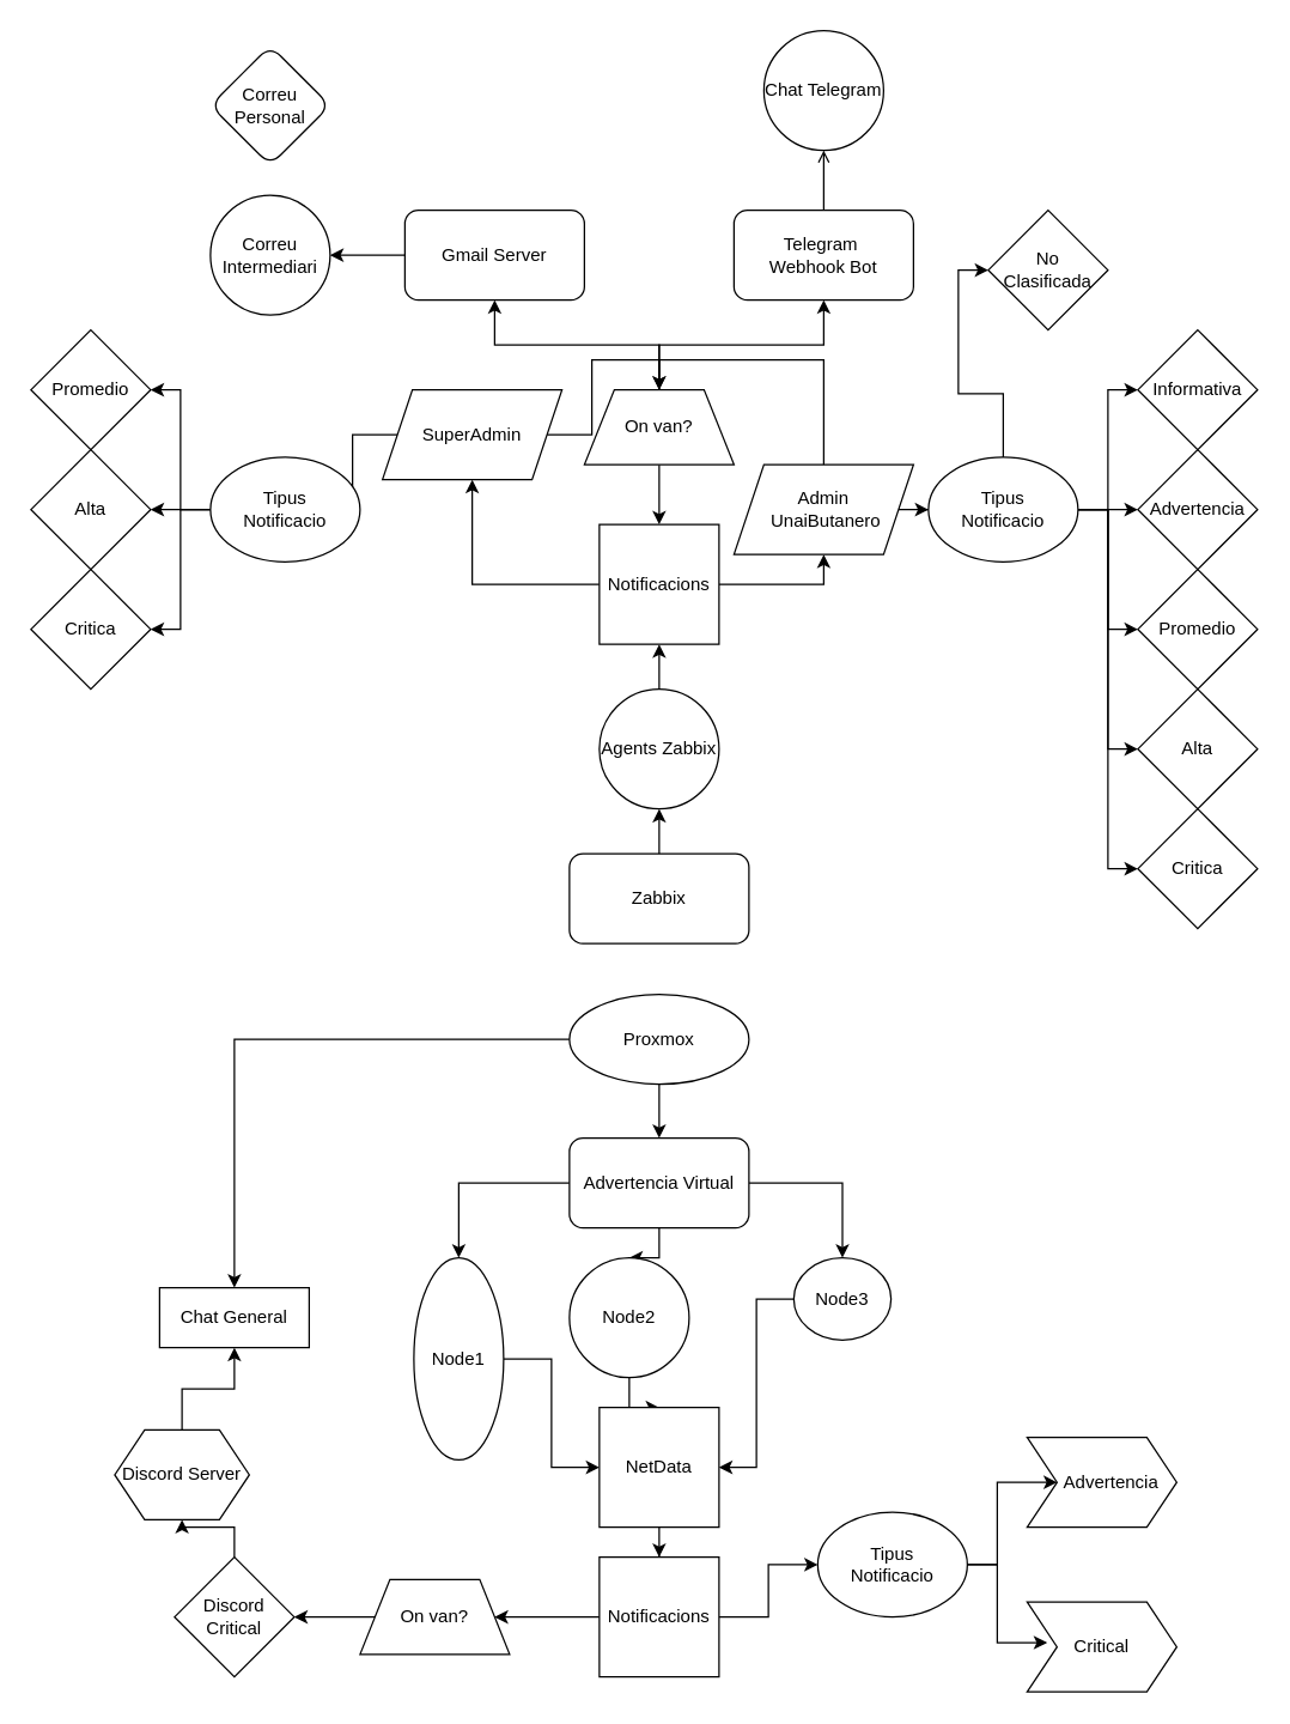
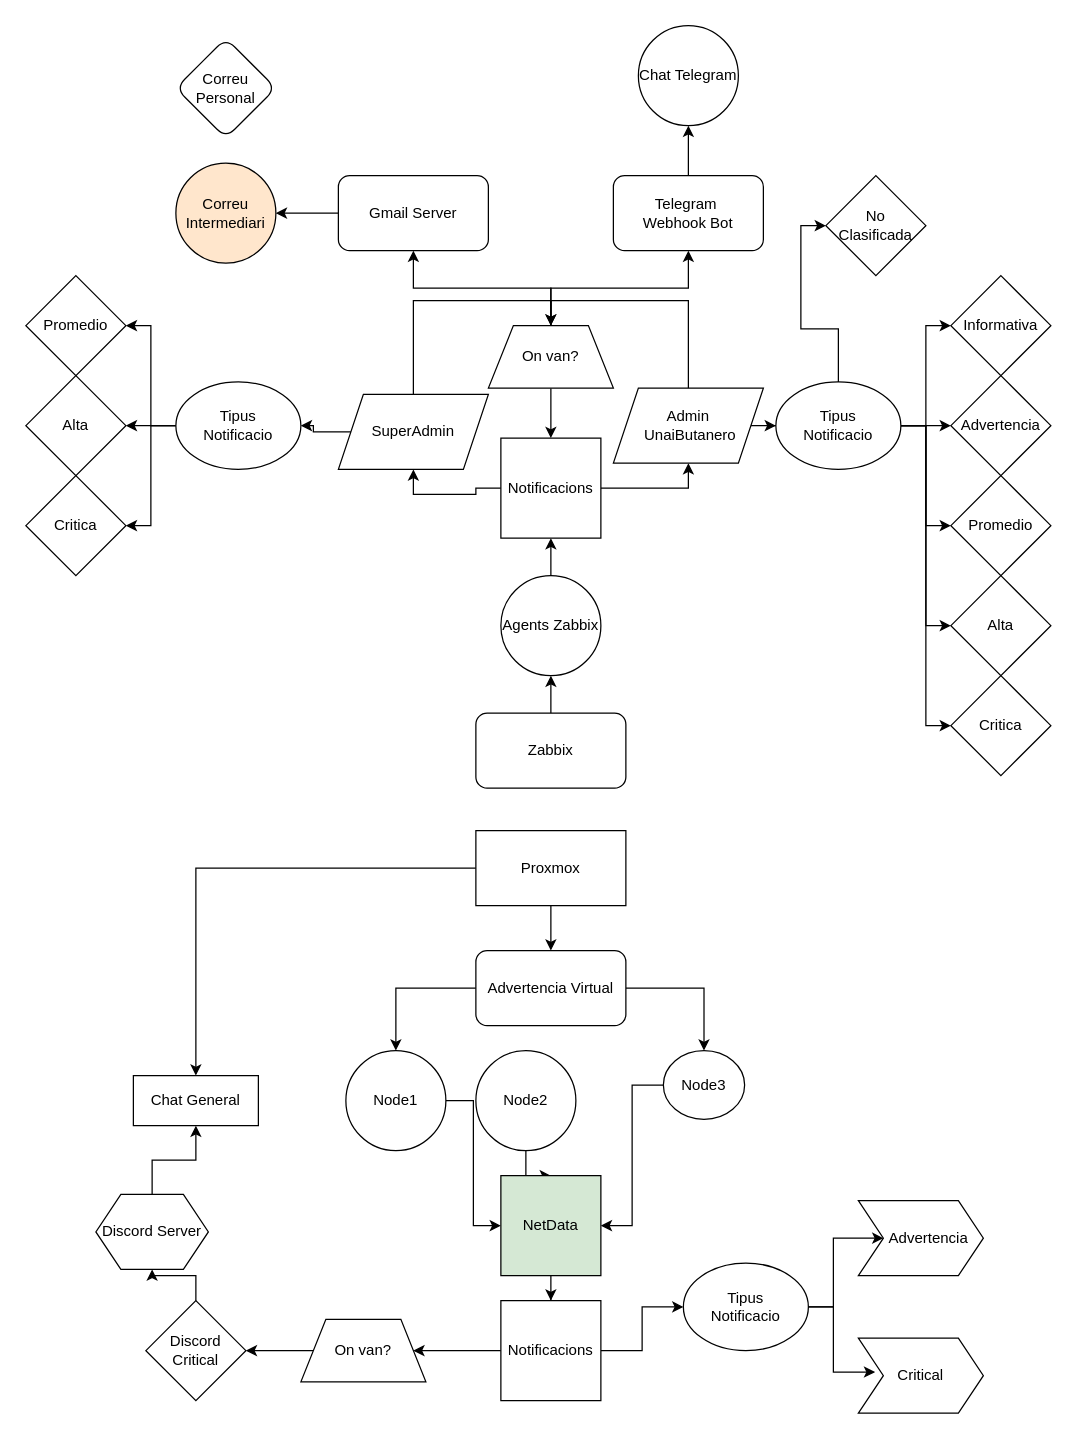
  <mxCell id="0" />
  <mxCell id="1" parent="0" />
  <mxCell id="2" style="edgeStyle=orthogonalEdgeStyle;rounded=0;orthogonalLoop=1;jettySize=auto;html=1;" edge="1" parent="1" source="4" target="72"><mxGeometry relative="1" as="geometry" /></mxCell>
  <mxCell id="3" style="edgeStyle=orthogonalEdgeStyle;rounded=0;orthogonalLoop=1;jettySize=auto;html=1;entryX=0.5;entryY=0;entryDx=0;entryDy=0;" edge="1" parent="1" source="4" target="52"><mxGeometry relative="1" as="geometry" /></mxCell>
- <mxCell id="4" value="Proxmox" style="ellipse;whiteSpace=wrap;html=1;" vertex="1" parent="1"><mxGeometry x="380" y="664" width="120" height="60" as="geometry" /></mxCell>
+ <mxCell id="4" value="Proxmox" style="rounded=0;whiteSpace=wrap;html=1;" vertex="1" parent="1"><mxGeometry x="380" y="664" width="120" height="60" as="geometry" /></mxCell>
  <mxCell id="5" style="edgeStyle=orthogonalEdgeStyle;rounded=0;orthogonalLoop=1;jettySize=auto;html=1;entryX=0.5;entryY=1;entryDx=0;entryDy=0;" edge="1" parent="1" source="6" target="8"><mxGeometry relative="1" as="geometry" /></mxCell>
  <mxCell id="6" value="Zabbix" style="rounded=1;whiteSpace=wrap;html=1;" vertex="1" parent="1"><mxGeometry x="380" y="570" width="120" height="60" as="geometry" /></mxCell>
  <mxCell id="7" style="edgeStyle=orthogonalEdgeStyle;rounded=0;orthogonalLoop=1;jettySize=auto;html=1;" edge="1" parent="1" source="8" target="11"><mxGeometry relative="1" as="geometry" /></mxCell>
  <mxCell id="8" value="Agents Zabbix" style="ellipse;whiteSpace=wrap;html=1;aspect=fixed;" vertex="1" parent="1"><mxGeometry x="400" y="460" width="80" height="80" as="geometry" /></mxCell>
  <mxCell id="9" style="edgeStyle=orthogonalEdgeStyle;rounded=0;orthogonalLoop=1;jettySize=auto;html=1;entryX=0.5;entryY=1;entryDx=0;entryDy=0;" edge="1" parent="1" source="11" target="17"><mxGeometry relative="1" as="geometry" /></mxCell>
  <mxCell id="10" style="edgeStyle=orthogonalEdgeStyle;rounded=0;orthogonalLoop=1;jettySize=auto;html=1;entryX=0.5;entryY=1;entryDx=0;entryDy=0;" edge="1" parent="1" source="11" target="14"><mxGeometry relative="1" as="geometry" /></mxCell>
  <mxCell id="11" value="Notificacions" style="whiteSpace=wrap;html=1;aspect=fixed;" vertex="1" parent="1"><mxGeometry x="400" y="350" width="80" height="80" as="geometry" /></mxCell>
  <mxCell id="12" style="edgeStyle=orthogonalEdgeStyle;rounded=0;orthogonalLoop=1;jettySize=auto;html=1;entryX=1;entryY=0.5;entryDx=0;entryDy=0;" edge="1" parent="1" source="14" target="21"><mxGeometry relative="1" as="geometry" /></mxCell>
  <mxCell id="13" style="edgeStyle=orthogonalEdgeStyle;rounded=0;orthogonalLoop=1;jettySize=auto;html=1;entryX=0.5;entryY=0;entryDx=0;entryDy=0;" edge="1" parent="1" source="14" target="41"><mxGeometry relative="1" as="geometry" /></mxCell>
- <mxCell id="14" value="SuperAdmin" style="shape=parallelogram;perimeter=parallelogramPerimeter;whiteSpace=wrap;html=1;fixedSize=1;" vertex="1" parent="1"><mxGeometry x="255" y="260" width="120" height="60" as="geometry" /></mxCell>
+ <mxCell id="14" value="SuperAdmin" style="shape=parallelogram;perimeter=parallelogramPerimeter;whiteSpace=wrap;html=1;fixedSize=1;" vertex="1" parent="1"><mxGeometry x="270" y="315" width="120" height="60" as="geometry" /></mxCell>
  <mxCell id="15" style="edgeStyle=orthogonalEdgeStyle;rounded=0;orthogonalLoop=1;jettySize=auto;html=1;entryX=0;entryY=0.5;entryDx=0;entryDy=0;" edge="1" parent="1" source="17" target="37"><mxGeometry relative="1" as="geometry" /></mxCell>
  <mxCell id="16" style="edgeStyle=orthogonalEdgeStyle;rounded=0;orthogonalLoop=1;jettySize=auto;html=1;entryX=0.5;entryY=0;entryDx=0;entryDy=0;" edge="1" parent="1" source="17" target="41"><mxGeometry relative="1" as="geometry" /></mxCell>
  <mxCell id="17" value="Admin&lt;div&gt;&amp;nbsp;UnaiButanero&lt;/div&gt;" style="shape=parallelogram;perimeter=parallelogramPerimeter;whiteSpace=wrap;html=1;fixedSize=1;" vertex="1" parent="1"><mxGeometry x="490" y="310" width="120" height="60" as="geometry" /></mxCell>
  <mxCell id="18" style="edgeStyle=orthogonalEdgeStyle;rounded=0;orthogonalLoop=1;jettySize=auto;html=1;entryX=1;entryY=0.5;entryDx=0;entryDy=0;" edge="1" parent="1" source="21" target="29"><mxGeometry relative="1" as="geometry" /></mxCell>
  <mxCell id="19" style="edgeStyle=orthogonalEdgeStyle;rounded=0;orthogonalLoop=1;jettySize=auto;html=1;entryX=1;entryY=0.5;entryDx=0;entryDy=0;" edge="1" parent="1" source="21" target="28"><mxGeometry relative="1" as="geometry" /></mxCell>
  <mxCell id="20" style="edgeStyle=orthogonalEdgeStyle;rounded=0;orthogonalLoop=1;jettySize=auto;html=1;entryX=1;entryY=0.5;entryDx=0;entryDy=0;" edge="1" parent="1" source="21" target="30"><mxGeometry relative="1" as="geometry" /></mxCell>
  <mxCell id="21" value="Tipus&lt;div&gt;Notificacio&lt;/div&gt;" style="ellipse;whiteSpace=wrap;html=1;" vertex="1" parent="1"><mxGeometry x="140" y="305" width="100" height="70" as="geometry" /></mxCell>
  <mxCell id="22" value="No&lt;br&gt;Clasificada" style="rhombus;whiteSpace=wrap;html=1;" vertex="1" parent="1"><mxGeometry x="660" y="140" width="80" height="80" as="geometry" /></mxCell>
  <mxCell id="23" value="Promedio" style="rhombus;whiteSpace=wrap;html=1;" vertex="1" parent="1"><mxGeometry x="760" y="380" width="80" height="80" as="geometry" /></mxCell>
  <mxCell id="24" value="Critica" style="rhombus;whiteSpace=wrap;html=1;" vertex="1" parent="1"><mxGeometry x="760" y="540" width="80" height="80" as="geometry" /></mxCell>
  <mxCell id="25" value="Advertencia" style="rhombus;whiteSpace=wrap;html=1;" vertex="1" parent="1"><mxGeometry x="760" y="300" width="80" height="80" as="geometry" /></mxCell>
  <mxCell id="26" value="Alta" style="rhombus;whiteSpace=wrap;html=1;" vertex="1" parent="1"><mxGeometry x="760" y="460" width="80" height="80" as="geometry" /></mxCell>
  <mxCell id="27" value="Informativa" style="rhombus;whiteSpace=wrap;html=1;" vertex="1" parent="1"><mxGeometry x="760" y="220" width="80" height="80" as="geometry" /></mxCell>
  <mxCell id="28" value="Promedio" style="rhombus;whiteSpace=wrap;html=1;" vertex="1" parent="1"><mxGeometry x="20" y="220" width="80" height="80" as="geometry" /></mxCell>
  <mxCell id="29" value="Alta" style="rhombus;whiteSpace=wrap;html=1;" vertex="1" parent="1"><mxGeometry x="20" y="300" width="80" height="80" as="geometry" /></mxCell>
  <mxCell id="30" value="Critica" style="rhombus;whiteSpace=wrap;html=1;" vertex="1" parent="1"><mxGeometry x="20" y="380" width="80" height="80" as="geometry" /></mxCell>
  <mxCell id="31" style="edgeStyle=orthogonalEdgeStyle;rounded=0;orthogonalLoop=1;jettySize=auto;html=1;entryX=0;entryY=0.5;entryDx=0;entryDy=0;" edge="1" parent="1" source="37" target="25"><mxGeometry relative="1" as="geometry" /></mxCell>
  <mxCell id="32" style="edgeStyle=orthogonalEdgeStyle;rounded=0;orthogonalLoop=1;jettySize=auto;html=1;entryX=0;entryY=0.5;entryDx=0;entryDy=0;" edge="1" parent="1" source="37" target="22"><mxGeometry relative="1" as="geometry" /></mxCell>
  <mxCell id="33" style="edgeStyle=orthogonalEdgeStyle;rounded=0;orthogonalLoop=1;jettySize=auto;html=1;entryX=0;entryY=0.5;entryDx=0;entryDy=0;" edge="1" parent="1" source="37" target="27"><mxGeometry relative="1" as="geometry" /></mxCell>
  <mxCell id="34" style="edgeStyle=orthogonalEdgeStyle;rounded=0;orthogonalLoop=1;jettySize=auto;html=1;entryX=0;entryY=0.5;entryDx=0;entryDy=0;" edge="1" parent="1" source="37" target="23"><mxGeometry relative="1" as="geometry" /></mxCell>
  <mxCell id="35" style="edgeStyle=orthogonalEdgeStyle;rounded=0;orthogonalLoop=1;jettySize=auto;html=1;entryX=0;entryY=0.5;entryDx=0;entryDy=0;" edge="1" parent="1" source="37" target="26"><mxGeometry relative="1" as="geometry" /></mxCell>
  <mxCell id="36" style="edgeStyle=orthogonalEdgeStyle;rounded=0;orthogonalLoop=1;jettySize=auto;html=1;entryX=0;entryY=0.5;entryDx=0;entryDy=0;" edge="1" parent="1" source="37" target="24"><mxGeometry relative="1" as="geometry" /></mxCell>
  <mxCell id="37" value="Tipus&lt;div&gt;Notificacio&lt;/div&gt;" style="ellipse;whiteSpace=wrap;html=1;" vertex="1" parent="1"><mxGeometry x="620" y="305" width="100" height="70" as="geometry" /></mxCell>
  <mxCell id="38" value="" style="edgeStyle=orthogonalEdgeStyle;rounded=0;orthogonalLoop=1;jettySize=auto;html=1;" edge="1" parent="1" source="41" target="11"><mxGeometry relative="1" as="geometry" /></mxCell>
  <mxCell id="39" style="edgeStyle=orthogonalEdgeStyle;rounded=0;orthogonalLoop=1;jettySize=auto;html=1;entryX=0.5;entryY=1;entryDx=0;entryDy=0;" edge="1" parent="1" source="41" target="43"><mxGeometry relative="1" as="geometry" /></mxCell>
  <mxCell id="40" style="edgeStyle=orthogonalEdgeStyle;rounded=0;orthogonalLoop=1;jettySize=auto;html=1;" edge="1" parent="1" source="41" target="45"><mxGeometry relative="1" as="geometry" /></mxCell>
  <mxCell id="41" value="On van?" style="shape=trapezoid;perimeter=trapezoidPerimeter;whiteSpace=wrap;html=1;fixedSize=1;" vertex="1" parent="1"><mxGeometry x="390" y="260" width="100" height="50" as="geometry" /></mxCell>
  <mxCell id="42" value="" style="edgeStyle=orthogonalEdgeStyle;rounded=0;orthogonalLoop=1;jettySize=auto;html=1;" edge="1" parent="1" source="43" target="47"><mxGeometry relative="1" as="geometry" /></mxCell>
  <mxCell id="43" value="Gmail Server" style="rounded=1;whiteSpace=wrap;html=1;" vertex="1" parent="1"><mxGeometry x="270" y="140" width="120" height="60" as="geometry" /></mxCell>
- <mxCell id="44" value="" style="edgeStyle=orthogonalEdgeStyle;rounded=0;orthogonalLoop=1;jettySize=auto;html=1;endArrow=open;" edge="1" parent="1" source="45" target="46"><mxGeometry relative="1" as="geometry" /></mxCell>
+ <mxCell id="44" value="" style="edgeStyle=orthogonalEdgeStyle;rounded=0;orthogonalLoop=1;jettySize=auto;html=1;" edge="1" parent="1" source="45" target="46"><mxGeometry relative="1" as="geometry" /></mxCell>
  <mxCell id="45" value="Telegram&amp;nbsp;&lt;div&gt;Webhook Bot&lt;/div&gt;" style="rounded=1;whiteSpace=wrap;html=1;" vertex="1" parent="1"><mxGeometry x="490" y="140" width="120" height="60" as="geometry" /></mxCell>
  <mxCell id="46" value="Chat Telegram" style="ellipse;whiteSpace=wrap;html=1;rounded=1;" vertex="1" parent="1"><mxGeometry x="510" y="20" width="80" height="80" as="geometry" /></mxCell>
- <mxCell id="47" value="Correu Intermediari" style="ellipse;whiteSpace=wrap;html=1;rounded=1;" vertex="1" parent="1"><mxGeometry x="140" y="130" width="80" height="80" as="geometry" /></mxCell>
+ <mxCell id="47" value="Correu Intermediari" style="ellipse;whiteSpace=wrap;html=1;rounded=1;fillColor=#ffe6cc;" vertex="1" parent="1"><mxGeometry x="140" y="130" width="80" height="80" as="geometry" /></mxCell>
  <mxCell id="48" value="Correu Personal" style="rhombus;whiteSpace=wrap;html=1;rounded=1;" vertex="1" parent="1"><mxGeometry x="140" y="30" width="80" height="80" as="geometry" /></mxCell>
- <mxCell id="49" style="edgeStyle=orthogonalEdgeStyle;rounded=0;orthogonalLoop=1;jettySize=auto;html=1;entryX=0.5;entryY=0;entryDx=0;entryDy=0;" edge="1" parent="1" source="52" target="56"><mxGeometry relative="1" as="geometry" /></mxCell>
  <mxCell id="50" style="edgeStyle=orthogonalEdgeStyle;rounded=0;orthogonalLoop=1;jettySize=auto;html=1;entryX=0.5;entryY=0;entryDx=0;entryDy=0;" edge="1" parent="1" source="52" target="58"><mxGeometry relative="1" as="geometry" /></mxCell>
  <mxCell id="51" style="edgeStyle=orthogonalEdgeStyle;rounded=0;orthogonalLoop=1;jettySize=auto;html=1;entryX=0.5;entryY=0;entryDx=0;entryDy=0;" edge="1" parent="1" source="52" target="54"><mxGeometry relative="1" as="geometry" /></mxCell>
  <mxCell id="52" value="Advertencia Virtual" style="rounded=1;whiteSpace=wrap;html=1;" vertex="1" parent="1"><mxGeometry x="380" y="760" width="120" height="60" as="geometry" /></mxCell>
  <mxCell id="53" style="edgeStyle=orthogonalEdgeStyle;rounded=0;orthogonalLoop=1;jettySize=auto;html=1;entryX=0;entryY=0.5;entryDx=0;entryDy=0;" edge="1" parent="1" source="54" target="60"><mxGeometry relative="1" as="geometry" /></mxCell>
- <mxCell id="54" value="Node1" style="ellipse;whiteSpace=wrap;html=1;aspect=fixed;" vertex="1" parent="1"><mxGeometry x="276" y="840" width="60" height="135" as="geometry" /></mxCell>
+ <mxCell id="54" value="Node1" style="ellipse;whiteSpace=wrap;html=1;aspect=fixed;" vertex="1" parent="1"><mxGeometry x="276" y="840" width="80" height="80" as="geometry" /></mxCell>
  <mxCell id="55" style="edgeStyle=orthogonalEdgeStyle;rounded=0;orthogonalLoop=1;jettySize=auto;html=1;entryX=0.5;entryY=0;entryDx=0;entryDy=0;" edge="1" parent="1" source="56" target="60"><mxGeometry relative="1" as="geometry" /></mxCell>
  <mxCell id="56" value="Node2" style="ellipse;whiteSpace=wrap;html=1;aspect=fixed;" vertex="1" parent="1"><mxGeometry x="380" y="840" width="80" height="80" as="geometry" /></mxCell>
  <mxCell id="57" style="edgeStyle=orthogonalEdgeStyle;rounded=0;orthogonalLoop=1;jettySize=auto;html=1;entryX=1;entryY=0.5;entryDx=0;entryDy=0;" edge="1" parent="1" source="58" target="60"><mxGeometry relative="1" as="geometry" /></mxCell>
  <mxCell id="58" value="Node3" style="ellipse;whiteSpace=wrap;html=1;aspect=fixed;" vertex="1" parent="1"><mxGeometry x="530" y="840" width="65" height="55" as="geometry" /></mxCell>
  <mxCell id="59" style="edgeStyle=orthogonalEdgeStyle;rounded=0;orthogonalLoop=1;jettySize=auto;html=1;" edge="1" parent="1" source="60" target="63"><mxGeometry relative="1" as="geometry" /></mxCell>
- <mxCell id="60" value="NetData" style="whiteSpace=wrap;html=1;aspect=fixed;" vertex="1" parent="1"><mxGeometry x="400" y="940" width="80" height="80" as="geometry" /></mxCell>
+ <mxCell id="60" value="NetData" style="whiteSpace=wrap;html=1;aspect=fixed;fillColor=#d5e8d4;" vertex="1" parent="1"><mxGeometry x="400" y="940" width="80" height="80" as="geometry" /></mxCell>
  <mxCell id="61" style="edgeStyle=orthogonalEdgeStyle;rounded=0;orthogonalLoop=1;jettySize=auto;html=1;" edge="1" parent="1" source="63" target="65"><mxGeometry relative="1" as="geometry" /></mxCell>
  <mxCell id="62" style="edgeStyle=orthogonalEdgeStyle;rounded=0;orthogonalLoop=1;jettySize=auto;html=1;" edge="1" parent="1" source="63" target="67"><mxGeometry relative="1" as="geometry" /></mxCell>
  <mxCell id="63" value="Notificacions" style="whiteSpace=wrap;html=1;aspect=fixed;" vertex="1" parent="1"><mxGeometry x="400" y="1040" width="80" height="80" as="geometry" /></mxCell>
  <mxCell id="64" style="edgeStyle=orthogonalEdgeStyle;rounded=0;orthogonalLoop=1;jettySize=auto;html=1;entryX=1;entryY=0.5;entryDx=0;entryDy=0;" edge="1" parent="1" source="65" target="69"><mxGeometry relative="1" as="geometry" /></mxCell>
  <mxCell id="65" value="On van?" style="shape=trapezoid;perimeter=trapezoidPerimeter;whiteSpace=wrap;html=1;fixedSize=1;" vertex="1" parent="1"><mxGeometry x="240" y="1055" width="100" height="50" as="geometry" /></mxCell>
  <mxCell id="66" style="edgeStyle=orthogonalEdgeStyle;rounded=0;orthogonalLoop=1;jettySize=auto;html=1;" edge="1" parent="1" source="67" target="73"><mxGeometry relative="1" as="geometry" /></mxCell>
  <mxCell id="67" value="Tipus&lt;div&gt;Notificacio&lt;/div&gt;" style="ellipse;whiteSpace=wrap;html=1;" vertex="1" parent="1"><mxGeometry x="546" y="1010" width="100" height="70" as="geometry" /></mxCell>
  <mxCell id="68" value="" style="edgeStyle=orthogonalEdgeStyle;rounded=0;orthogonalLoop=1;jettySize=auto;html=1;" edge="1" parent="1" source="69" target="71"><mxGeometry relative="1" as="geometry" /></mxCell>
  <mxCell id="69" value="Discord&lt;div&gt;Critical&lt;/div&gt;" style="rhombus;whiteSpace=wrap;html=1;" vertex="1" parent="1"><mxGeometry x="116" y="1040" width="80" height="80" as="geometry" /></mxCell>
  <mxCell id="70" value="" style="edgeStyle=orthogonalEdgeStyle;rounded=0;orthogonalLoop=1;jettySize=auto;html=1;" edge="1" parent="1" source="71" target="72"><mxGeometry relative="1" as="geometry" /></mxCell>
  <mxCell id="71" value="Discord Server" style="shape=hexagon;perimeter=hexagonPerimeter2;whiteSpace=wrap;html=1;fixedSize=1;" vertex="1" parent="1"><mxGeometry x="76" y="955" width="90" height="60" as="geometry" /></mxCell>
  <mxCell id="72" value="Chat General" style="whiteSpace=wrap;html=1;" vertex="1" parent="1"><mxGeometry x="106" y="860" width="100" height="40" as="geometry" /></mxCell>
  <mxCell id="73" value="&amp;nbsp; &amp;nbsp; Advertencia" style="shape=step;perimeter=stepPerimeter;whiteSpace=wrap;html=1;fixedSize=1;" vertex="1" parent="1"><mxGeometry x="686" y="960" width="100" height="60" as="geometry" /></mxCell>
  <mxCell id="74" value="Critical" style="shape=step;perimeter=stepPerimeter;whiteSpace=wrap;html=1;fixedSize=1;" vertex="1" parent="1"><mxGeometry x="686" y="1070" width="100" height="60" as="geometry" /></mxCell>
  <mxCell id="75" style="edgeStyle=orthogonalEdgeStyle;rounded=0;orthogonalLoop=1;jettySize=auto;html=1;entryX=0.134;entryY=0.453;entryDx=0;entryDy=0;entryPerimeter=0;" edge="1" parent="1" source="67" target="74"><mxGeometry relative="1" as="geometry" /></mxCell>
